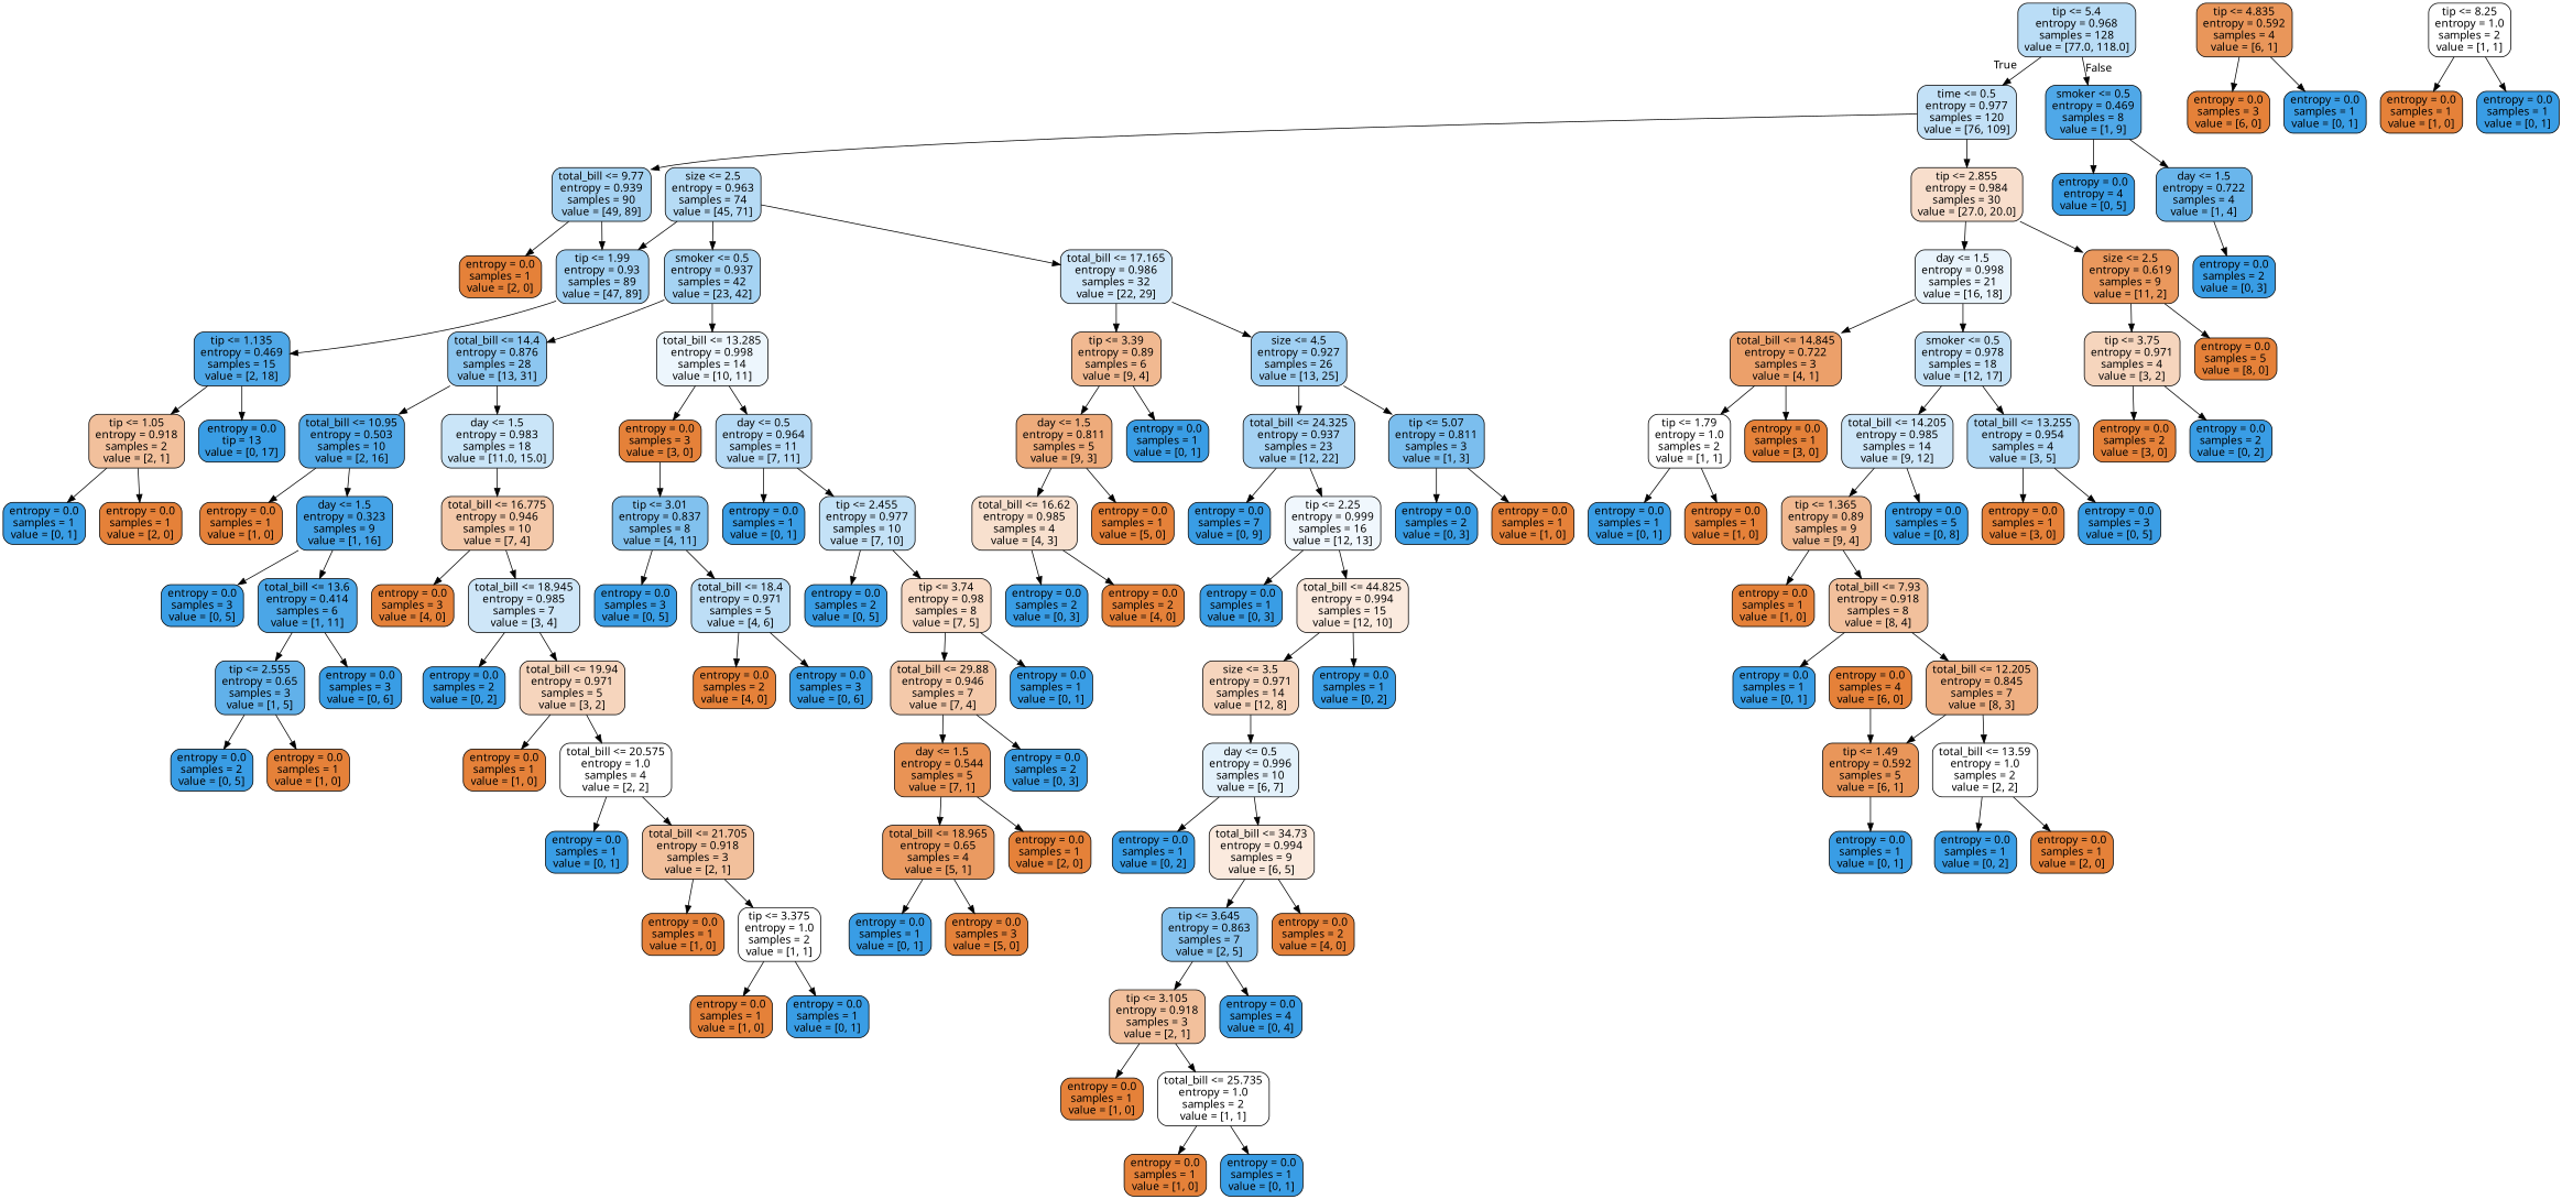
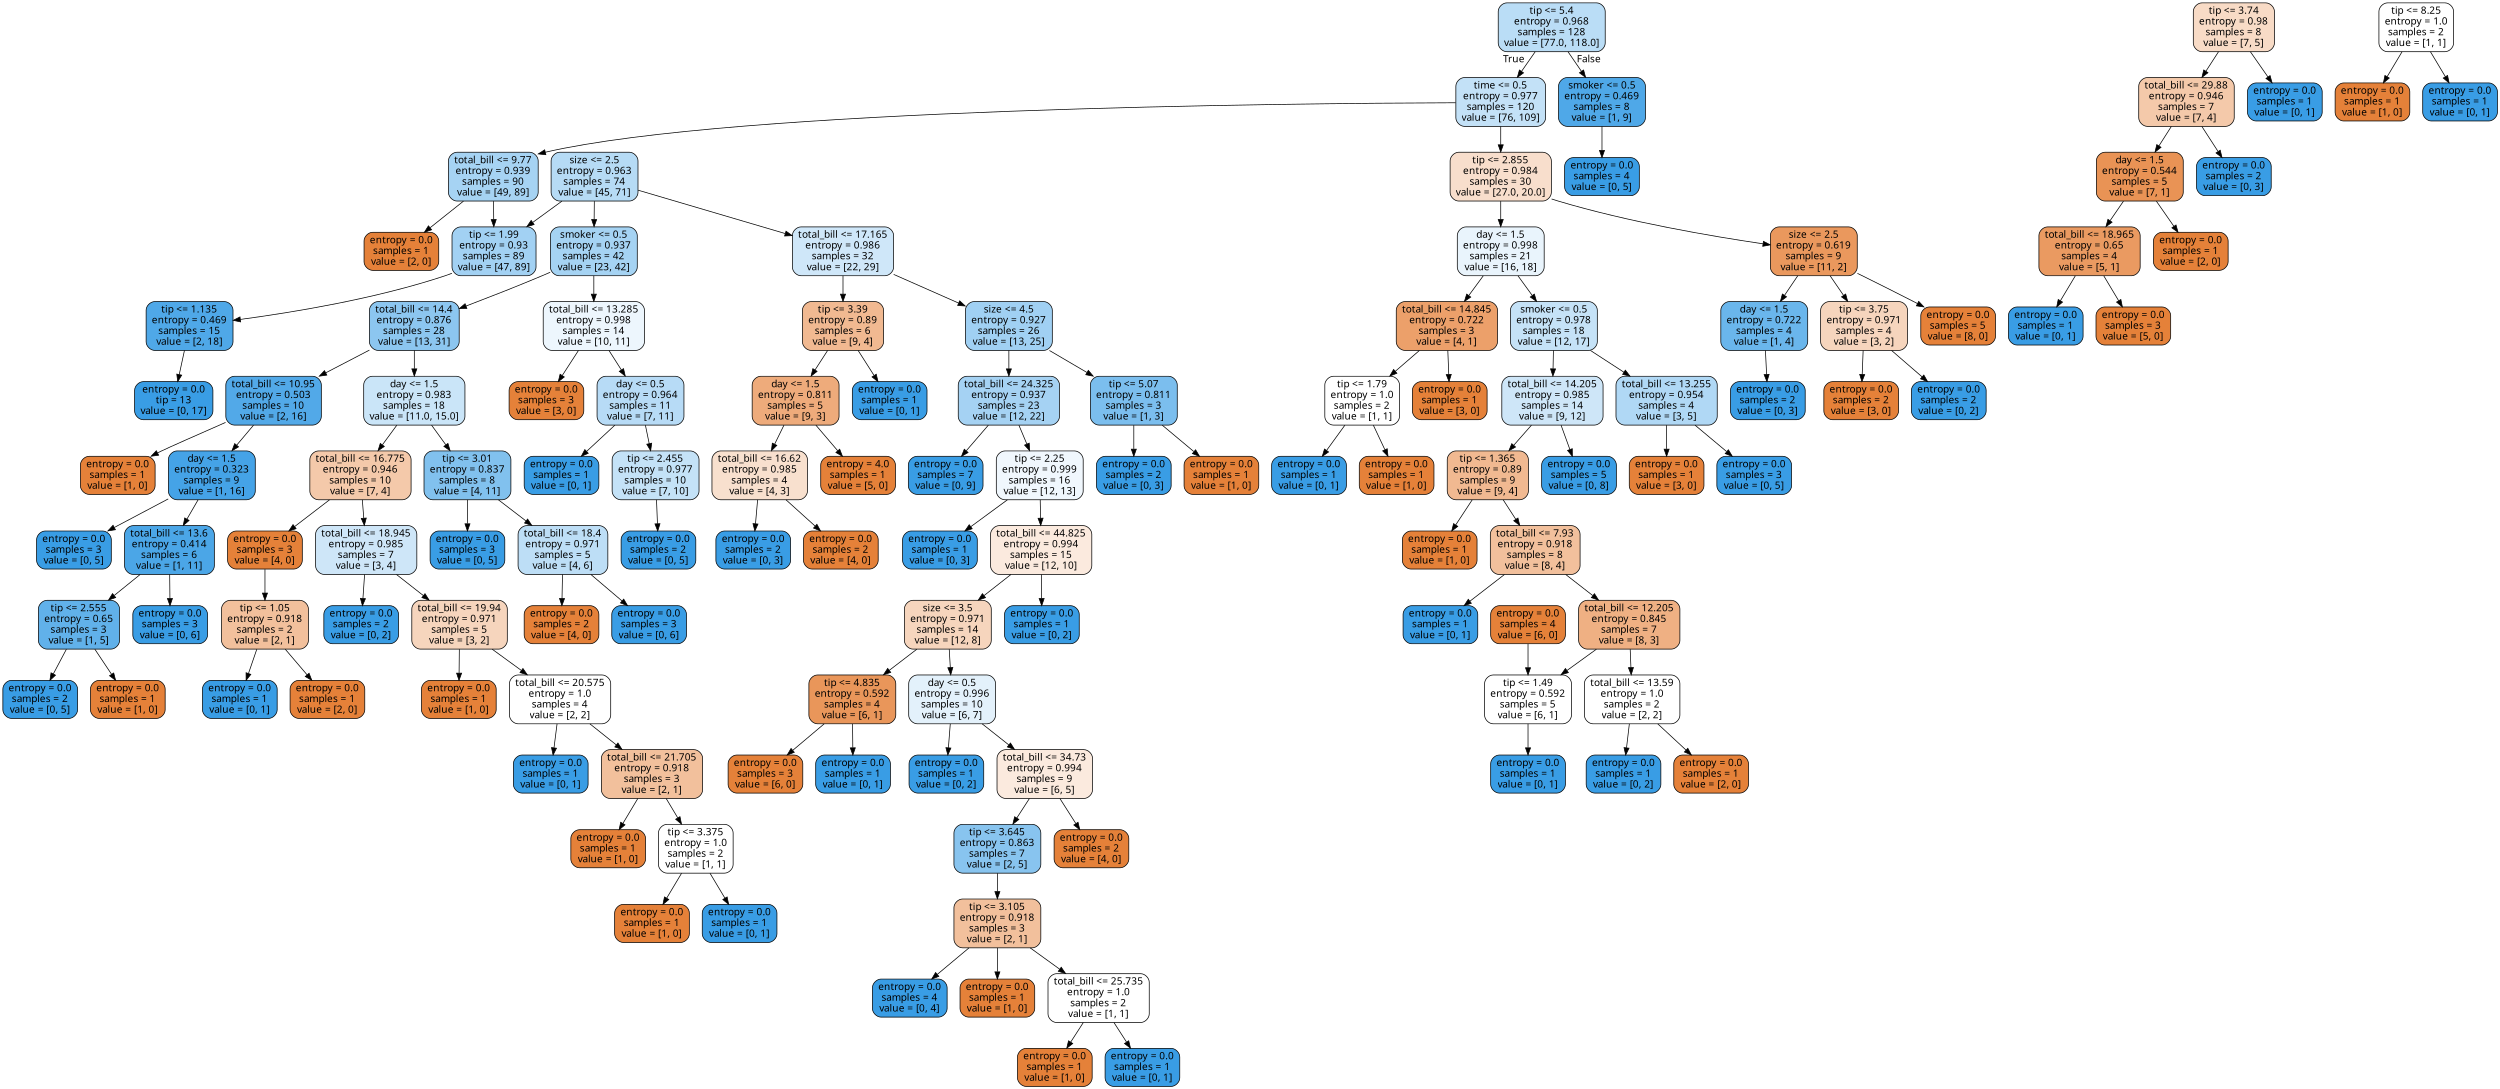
  digraph {
    fontname="Noto Sans"
    node [color=black fillcolor="#399de5" fontname="Noto Sans" shape=box style="filled, rounded"]
    edge [fontname="Noto Sans"]
    n1 [fillcolor="#baddf6" label="tip <= 5.4\nentropy = 0.968\nsamples = 128\nvalue = [77.0, 118.0]"]
    n2 [fillcolor="#c3e1f7" label="time <= 0.5\nentropy = 0.977\nsamples = 120\nvalue = [76, 109]"]
    n3 [fillcolor="#4fa8e8" label="smoker <= 0.5\nentropy = 0.469\nsamples = 8\nvalue = [1, 9]"]
    n4 [fillcolor="#a6d3f3" label="total_bill <= 9.77\nentropy = 0.939\nsamples = 90\nvalue = [49, 89]"]
    n5 [fillcolor="#f8decc" label="tip <= 2.855\nentropy = 0.984\nsamples = 30\nvalue = [27.0, 20.0]"]
-   n6 [label="entropy = 0.0\nentropy = 4\nvalue = [0, 5]"]
+   n6 [label="entropy = 0.0\nsamples = 4\nvalue = [0, 5]"]
    n7 [fillcolor="#6ab6ec" label="day <= 1.5\nentropy = 0.722\nsamples = 4\nvalue = [1, 4]"]
    n8 [fillcolor="#e58139" label="entropy = 0.0\nsamples = 1\nvalue = [2, 0]"]
    n9 [fillcolor="#a2d1f3" label="tip <= 1.99\nentropy = 0.93\nsamples = 89\nvalue = [47, 89]"]
    n10 [fillcolor="#e9f4fc" label="day <= 1.5\nentropy = 0.998\nsamples = 21\nvalue = [16, 18]"]
    n11 [fillcolor="#ea985d" label="size <= 2.5\nentropy = 0.619\nsamples = 9\nvalue = [11, 2]"]
    n12 [fillcolor="#4fa8e8" label="tip <= 1.135\nentropy = 0.469\nsamples = 15\nvalue = [2, 18]"]
    n13 [fillcolor="#f2c09c" label="tip <= 1.05\nentropy = 0.918\nsamples = 2\nvalue = [2, 1]"]
    n14 [label="entropy = 0.0\ntip = 13\nvalue = [0, 17]"]
    n15 [fillcolor="#b6dbf5" label="size <= 2.5\nentropy = 0.963\nsamples = 74\nvalue = [45, 71]"]
    n16 [fillcolor="#a5d3f3" label="smoker <= 0.5\nentropy = 0.937\nsamples = 42\nvalue = [23, 42]"]
    n17 [fillcolor="#cfe7f9" label="total_bill <= 17.165\nentropy = 0.986\nsamples = 32\nvalue = [22, 29]"]
    n18 [label="entropy = 0.0\nsamples = 1\nvalue = [0, 1]"]
    n19 [fillcolor="#e58139" label="entropy = 0.0\nsamples = 1\nvalue = [2, 0]"]
    n20 [fillcolor="#8cc6f0" label="total_bill <= 14.4\nentropy = 0.876\nsamples = 28\nvalue = [13, 31]"]
    n21 [fillcolor="#edf6fd" label="total_bill <= 13.285\nentropy = 0.998\nsamples = 14\nvalue = [10, 11]"]
    n22 [fillcolor="#f1b991" label="tip <= 3.39\nentropy = 0.89\nsamples = 6\nvalue = [9, 4]"]
    n23 [fillcolor="#a0d0f3" label="size <= 4.5\nentropy = 0.927\nsamples = 26\nvalue = [13, 25]"]
    n24 [fillcolor="#52a9e8" label="total_bill <= 10.95\nentropy = 0.503\nsamples = 10\nvalue = [2, 16]"]
    n25 [fillcolor="#cae5f8" label="day <= 1.5\nentropy = 0.983\nsamples = 18\nvalue = [11.0, 15.0]"]
    n26 [fillcolor="#e58139" label="entropy = 0.0\nsamples = 3\nvalue = [3, 0]"]
    n27 [fillcolor="#b7dbf6" label="day <= 0.5\nentropy = 0.964\nsamples = 11\nvalue = [7, 11]"]
    n28 [fillcolor="#e58139" label="entropy = 0.0\nsamples = 1\nvalue = [1, 0]"]
    n29 [fillcolor="#45a3e7" label="day <= 1.5\nentropy = 0.323\nsamples = 9\nvalue = [1, 16]"]
    n30 [fillcolor="#f4c9aa" label="total_bill <= 16.775\nentropy = 0.946\nsamples = 10\nvalue = [7, 4]"]
    n31 [fillcolor="#81c1ee" label="tip <= 3.01\nentropy = 0.837\nsamples = 8\nvalue = [4, 11]"]
    n32 [label="entropy = 0.0\nsamples = 3\nvalue = [0, 5]"]
    n33 [fillcolor="#4ba6e7" label="total_bill <= 13.6\nentropy = 0.414\nsamples = 6\nvalue = [1, 11]"]
    n34 [fillcolor="#61b1ea" label="tip <= 2.555\nentropy = 0.65\nsamples = 3\nvalue = [1, 5]"]
    n35 [label="entropy = 0.0\nsamples = 3\nvalue = [0, 6]"]
    n36 [label="entropy = 0.0\nsamples = 2\nvalue = [0, 5]"]
    n37 [fillcolor="#e58139" label="entropy = 0.0\nsamples = 1\nvalue = [1, 0]"]
    n38 [fillcolor="#e58139" label="entropy = 0.0\nsamples = 3\nvalue = [4, 0]"]
    n39 [fillcolor="#cee6f8" label="total_bill <= 18.945\nentropy = 0.985\nsamples = 7\nvalue = [3, 4]"]
    n40 [label="entropy = 0.0\nsamples = 3\nvalue = [0, 5]"]
    n41 [fillcolor="#bddef6" label="total_bill <= 18.4\nentropy = 0.971\nsamples = 5\nvalue = [4, 6]"]
    n42 [label="entropy = 0.0\nsamples = 2\nvalue = [0, 2]"]
    n43 [fillcolor="#f6d5bd" label="total_bill <= 19.94\nentropy = 0.971\nsamples = 5\nvalue = [3, 2]"]
    n44 [fillcolor="#e58139" label="entropy = 0.0\nsamples = 1\nvalue = [1, 0]"]
    n45 [fillcolor="#ffffff" label="total_bill <= 20.575\nentropy = 1.0\nsamples = 4\nvalue = [2, 2]"]
    n46 [label="entropy = 0.0\nsamples = 1\nvalue = [0, 1]"]
    n47 [fillcolor="#f2c09c" label="total_bill <= 21.705\nentropy = 0.918\nsamples = 3\nvalue = [2, 1]"]
    n48 [fillcolor="#e58139" label="entropy = 0.0\nsamples = 1\nvalue = [1, 0]"]
    n49 [fillcolor="#ffffff" label="tip <= 3.375\nentropy = 1.0\nsamples = 2\nvalue = [1, 1]"]
    n50 [fillcolor="#e58139" label="entropy = 0.0\nsamples = 1\nvalue = [1, 0]"]
    n51 [label="entropy = 0.0\nsamples = 1\nvalue = [0, 1]"]
    n52 [fillcolor="#e58139" label="entropy = 0.0\nsamples = 2\nvalue = [4, 0]"]
    n53 [label="entropy = 0.0\nsamples = 3\nvalue = [0, 6]"]
    n54 [label="entropy = 0.0\nsamples = 1\nvalue = [0, 1]"]
    n55 [fillcolor="#c4e2f7" label="tip <= 2.455\nentropy = 0.977\nsamples = 10\nvalue = [7, 10]"]
    n56 [label="entropy = 0.0\nsamples = 2\nvalue = [0, 5]"]
    n57 [fillcolor="#f8dbc6" label="tip <= 3.74\nentropy = 0.98\nsamples = 8\nvalue = [7, 5]"]
    n58 [fillcolor="#f4c9aa" label="total_bill <= 29.88\nentropy = 0.946\nsamples = 7\nvalue = [7, 4]"]
    n59 [label="entropy = 0.0\nsamples = 1\nvalue = [0, 1]"]
    n60 [fillcolor="#e99355" label="day <= 1.5\nentropy = 0.544\nsamples = 5\nvalue = [7, 1]"]
    n61 [label="entropy = 0.0\nsamples = 2\nvalue = [0, 3]"]
    n62 [fillcolor="#ea9a61" label="total_bill <= 18.965\nentropy = 0.65\nsamples = 4\nvalue = [5, 1]"]
    n63 [fillcolor="#e58139" label="entropy = 0.0\nsamples = 1\nvalue = [2, 0]"]
    n64 [label="entropy = 0.0\nsamples = 1\nvalue = [0, 1]"]
    n65 [fillcolor="#e58139" label="entropy = 0.0\nsamples = 3\nvalue = [5, 0]"]
    n66 [fillcolor="#eeab7b" label="day <= 1.5\nentropy = 0.811\nsamples = 5\nvalue = [9, 3]"]
    n67 [label="entropy = 0.0\nsamples = 1\nvalue = [0, 1]"]
    n68 [fillcolor="#a5d2f3" label="total_bill <= 24.325\nentropy = 0.937\nsamples = 23\nvalue = [12, 22]"]
    n69 [fillcolor="#7bbeee" label="tip <= 5.07\nentropy = 0.811\nsamples = 3\nvalue = [1, 3]"]
    n70 [fillcolor="#f8e0ce" label="total_bill <= 16.62\nentropy = 0.985\nsamples = 4\nvalue = [4, 3]"]
-   n71 [fillcolor="#e58139" label="entropy = 0.0\nsamples = 1\nvalue = [5, 0]"]
+   n71 [fillcolor="#e58139" label="entropy = 4.0\nsamples = 1\nvalue = [5, 0]"]
    n72 [label="entropy = 0.0\nsamples = 2\nvalue = [0, 3]"]
    n73 [fillcolor="#e58139" label="entropy = 0.0\nsamples = 2\nvalue = [4, 0]"]
    n74 [label="entropy = 0.0\nsamples = 7\nvalue = [0, 9]"]
    n75 [fillcolor="#f0f7fd" label="tip <= 2.25\nentropy = 0.999\nsamples = 16\nvalue = [12, 13]"]
    n76 [label="entropy = 0.0\nsamples = 2\nvalue = [0, 3]"]
    n77 [fillcolor="#e58139" label="entropy = 0.0\nsamples = 1\nvalue = [1, 0]"]
    n78 [label="entropy = 0.0\nsamples = 1\nvalue = [0, 3]"]
    n79 [fillcolor="#fbeade" label="total_bill <= 44.825\nentropy = 0.994\nsamples = 15\nvalue = [12, 10]"]
    n80 [fillcolor="#f6d5bd" label="size <= 3.5\nentropy = 0.971\nsamples = 14\nvalue = [12, 8]"]
    n81 [label="entropy = 0.0\nsamples = 1\nvalue = [0, 2]"]
    n82 [fillcolor="#e9965a" label="tip <= 4.835\nentropy = 0.592\nsamples = 4\nvalue = [6, 1]"]
    n83 [fillcolor="#e3f1fb" label="day <= 0.5\nentropy = 0.996\nsamples = 10\nvalue = [6, 7]"]
    n84 [fillcolor="#e58139" label="entropy = 0.0\nsamples = 3\nvalue = [6, 0]"]
    n85 [label="entropy = 0.0\nsamples = 1\nvalue = [0, 1]"]
    n86 [label="entropy = 0.0\nsamples = 1\nvalue = [0, 2]"]
    n87 [fillcolor="#fbeade" label="total_bill <= 34.73\nentropy = 0.994\nsamples = 9\nvalue = [6, 5]"]
    n88 [fillcolor="#88c4ef" label="tip <= 3.645\nentropy = 0.863\nsamples = 7\nvalue = [2, 5]"]
    n89 [fillcolor="#e58139" label="entropy = 0.0\nsamples = 2\nvalue = [4, 0]"]
    n90 [fillcolor="#f2c09c" label="tip <= 3.105\nentropy = 0.918\nsamples = 3\nvalue = [2, 1]"]
    n91 [label="entropy = 0.0\nsamples = 4\nvalue = [0, 4]"]
    n92 [fillcolor="#e58139" label="entropy = 0.0\nsamples = 1\nvalue = [1, 0]"]
    n93 [fillcolor="#ffffff" label="total_bill <= 25.735\nentropy = 1.0\nsamples = 2\nvalue = [1, 1]"]
    n94 [fillcolor="#e58139" label="entropy = 0.0\nsamples = 1\nvalue = [1, 0]"]
    n95 [label="entropy = 0.0\nsamples = 1\nvalue = [0, 1]"]
    n96 [fillcolor="#eca06a" label="total_bill <= 14.845\nentropy = 0.722\nsamples = 3\nvalue = [4, 1]"]
    n97 [fillcolor="#c5e2f7" label="smoker <= 0.5\nentropy = 0.978\nsamples = 18\nvalue = [12, 17]"]
    n98 [fillcolor="#f6d5bd" label="tip <= 3.75\nentropy = 0.971\nsamples = 4\nvalue = [3, 2]"]
    n99 [fillcolor="#e58139" label="entropy = 0.0\nsamples = 5\nvalue = [8, 0]"]
    n100 [fillcolor="#ffffff" label="tip <= 1.79\nentropy = 1.0\nsamples = 2\nvalue = [1, 1]"]
    n101 [fillcolor="#e58139" label="entropy = 0.0\nsamples = 1\nvalue = [3, 0]"]
    n102 [fillcolor="#cee6f8" label="total_bill <= 14.205\nentropy = 0.985\nsamples = 14\nvalue = [9, 12]"]
    n103 [fillcolor="#b0d8f5" label="total_bill <= 13.255\nentropy = 0.954\nsamples = 4\nvalue = [3, 5]"]
    n104 [label="entropy = 0.0\nsamples = 1\nvalue = [0, 1]"]
    n105 [fillcolor="#e58139" label="entropy = 0.0\nsamples = 1\nvalue = [1, 0]"]
    n106 [fillcolor="#f1b991" label="tip <= 1.365\nentropy = 0.89\nsamples = 9\nvalue = [9, 4]"]
    n107 [label="entropy = 0.0\nsamples = 5\nvalue = [0, 8]"]
    n108 [fillcolor="#e58139" label="entropy = 0.0\nsamples = 1\nvalue = [3, 0]"]
    n109 [label="entropy = 0.0\nsamples = 3\nvalue = [0, 5]"]
    n110 [fillcolor="#e58139" label="entropy = 0.0\nsamples = 1\nvalue = [1, 0]"]
    n111 [fillcolor="#f2c09c" label="total_bill <= 7.93\nentropy = 0.918\nsamples = 8\nvalue = [8, 4]"]
    n112 [label="entropy = 0.0\nsamples = 1\nvalue = [0, 1]"]
    n113 [fillcolor="#efb083" label="total_bill <= 12.205\nentropy = 0.845\nsamples = 7\nvalue = [8, 3]"]
-   n114 [fillcolor="#e9965a" label="tip <= 1.49\nentropy = 0.592\nsamples = 5\nvalue = [6, 1]"]
+   n114 [fillcolor="#ffffff" label="tip <= 1.49\nentropy = 0.592\nsamples = 5\nvalue = [6, 1]"]
    n115 [fillcolor="#ffffff" label="total_bill <= 13.59\nentropy = 1.0\nsamples = 2\nvalue = [2, 2]"]
    n116 [label="entropy = 0.0\nsamples = 1\nvalue = [0, 1]"]
    n117 [label="entropy = 0.0\nsamples = 1\nvalue = [0, 2]"]
    n118 [fillcolor="#e58139" label="entropy = 0.0\nsamples = 1\nvalue = [2, 0]"]
    n119 [fillcolor="#e58139" label="entropy = 0.0\nsamples = 4\nvalue = [6, 0]"]
    n120 [fillcolor="#e58139" label="entropy = 0.0\nsamples = 2\nvalue = [3, 0]"]
    n121 [label="entropy = 0.0\nsamples = 2\nvalue = [0, 2]"]
    n122 [label="entropy = 0.0\nsamples = 2\nvalue = [0, 3]"]
    n123 [fillcolor="#ffffff" label="tip <= 8.25\nentropy = 1.0\nsamples = 2\nvalue = [1, 1]"]
    n124 [fillcolor="#e58139" label="entropy = 0.0\nsamples = 1\nvalue = [1, 0]"]
    n125 [label="entropy = 0.0\nsamples = 1\nvalue = [0, 1]"]
    n1 -> n2 [headlabel=True labelangle=45 labeldistance=2.5]
    n1 -> n3 [headlabel=False labelangle=-45 labeldistance=2.5]
    n2 -> n4
    n2 -> n5
    n3 -> n6
-   n3 -> n7
+   n11 -> n7
    n4 -> n8
    n4 -> n9
    n5 -> n10
    n5 -> n11
    n7 -> n122
    n9 -> n12
    n10 -> n96
    n10 -> n97
    n11 -> n98
    n11 -> n99
-   n12 -> n13
+   n38 -> n13
    n12 -> n14
    n13 -> n18
    n13 -> n19
    n15 -> n9
    n15 -> n16
    n15 -> n17
    n16 -> n20
    n16 -> n21
    n17 -> n22
    n17 -> n23
    n20 -> n24
    n20 -> n25
    n21 -> n26
    n21 -> n27
    n22 -> n66
    n22 -> n67
    n23 -> n68
    n23 -> n69
    n24 -> n28
    n24 -> n29
    n25 -> n30
-   n26 -> n31
+   n25 -> n31
    n27 -> n54
    n27 -> n55
    n29 -> n32
    n29 -> n33
    n30 -> n38
    n30 -> n39
    n31 -> n40
    n31 -> n41
    n33 -> n34
    n33 -> n35
    n34 -> n36
    n34 -> n37
    n39 -> n42
    n39 -> n43
    n41 -> n52
    n41 -> n53
    n43 -> n44
    n43 -> n45
    n45 -> n46
    n45 -> n47
    n47 -> n48
    n47 -> n49
    n49 -> n50
    n49 -> n51
    n55 -> n56
-   n55 -> n57
    n57 -> n58
    n57 -> n59
    n58 -> n60
    n58 -> n61
    n60 -> n62
    n60 -> n63
    n62 -> n64
    n62 -> n65
    n66 -> n70
    n66 -> n71
    n68 -> n74
    n68 -> n75
    n69 -> n76
    n69 -> n77
    n70 -> n72
    n70 -> n73
    n75 -> n78
    n75 -> n79
    n79 -> n80
    n79 -> n81
+   n80 -> n82
    n80 -> n83
    n82 -> n84
    n82 -> n85
    n83 -> n86
    n83 -> n87
    n87 -> n88
    n87 -> n89
    n88 -> n90
-   n88 -> n91
+   n90 -> n91
    n90 -> n92
    n90 -> n93
    n93 -> n94
    n93 -> n95
    n96 -> n100
    n96 -> n101
    n97 -> n102
    n97 -> n103
    n98 -> n120
    n98 -> n121
    n100 -> n104
    n100 -> n105
    n102 -> n106
    n102 -> n107
    n103 -> n108
    n103 -> n109
    n106 -> n110
    n106 -> n111
    n111 -> n112
    n111 -> n113
    n113 -> n114
    n113 -> n115
    n114 -> n116
    n115 -> n117
    n115 -> n118
    n119 -> n114
    n123 -> n124
    n123 -> n125
  }
